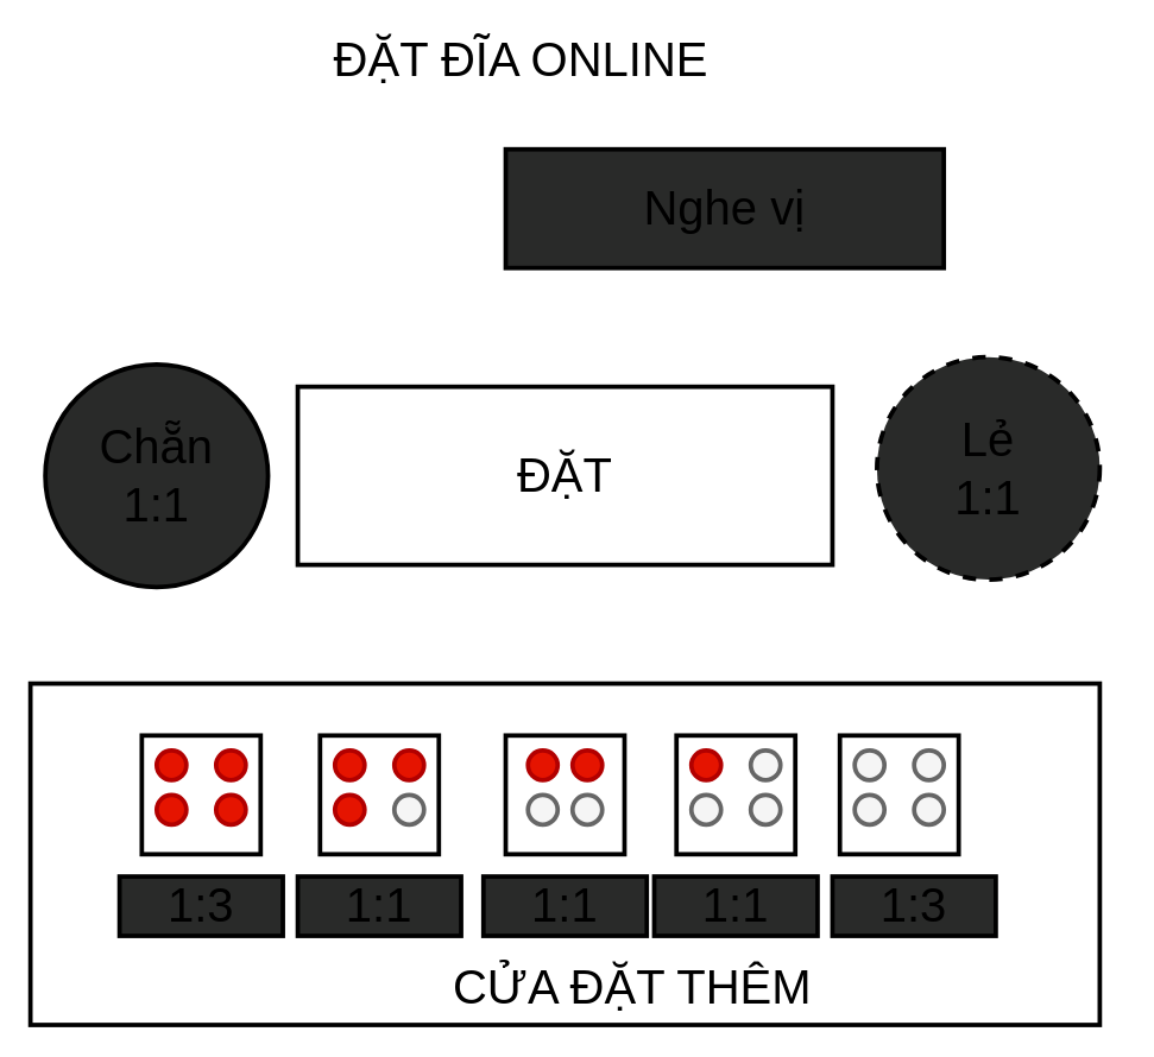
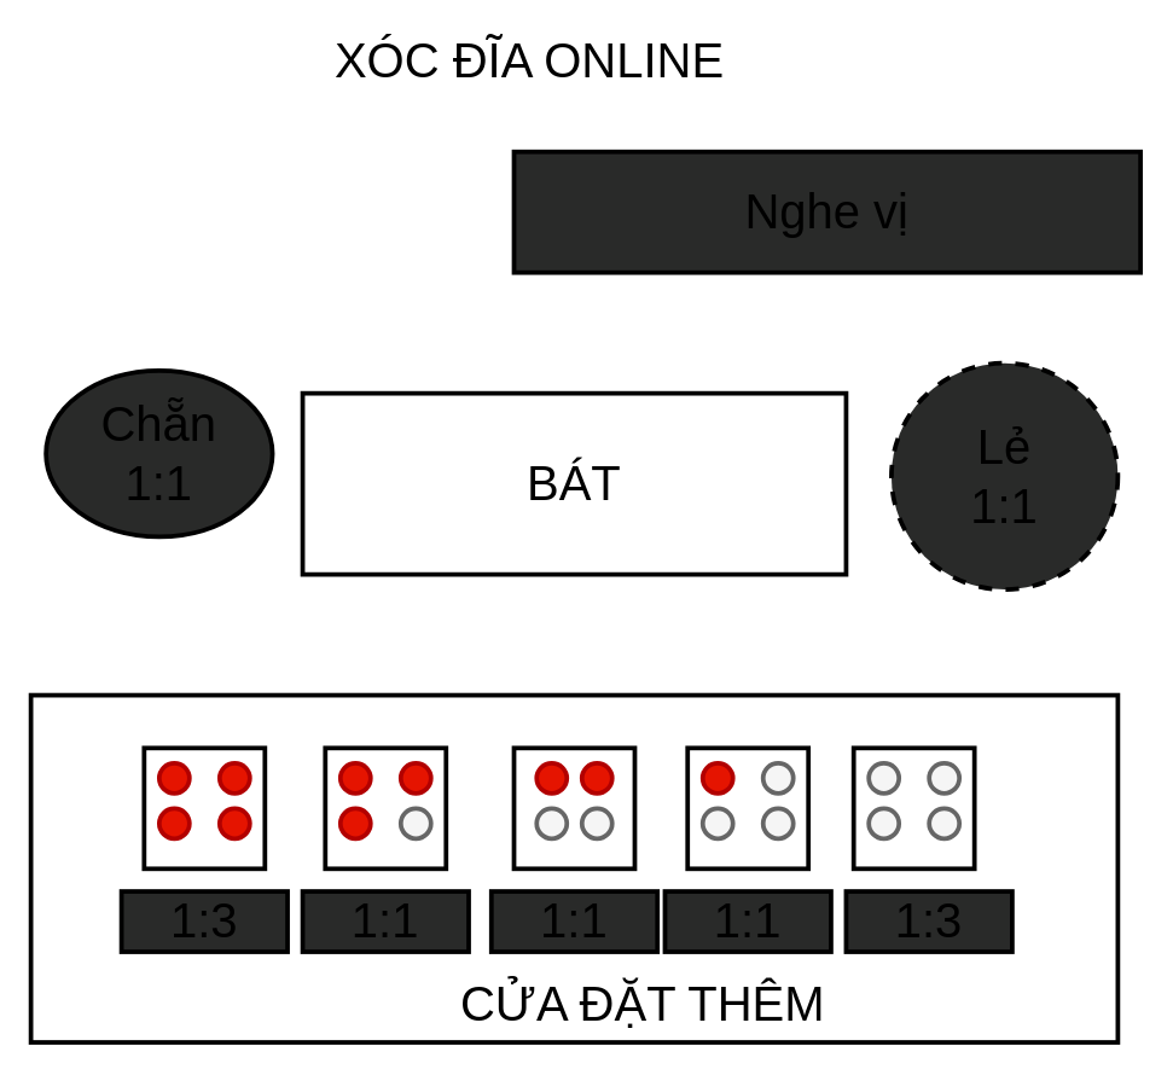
  <mxCell id="0" />
  <mxCell id="1" parent="0" />
- <mxCell id="2" value="&lt;span style=&quot;font-size: 32px&quot;&gt;ĐẶT&lt;/span&gt;" style="rounded=0;whiteSpace=wrap;html=1;strokeWidth=3;" vertex="1" parent="1"><mxGeometry x="200" y="260" width="360" height="120" as="geometry" /></mxCell>
+ <mxCell id="2" value="&lt;span style=&quot;font-size: 32px&quot;&gt;BÁT&lt;/span&gt;" style="rounded=0;whiteSpace=wrap;html=1;strokeWidth=3;" vertex="1" parent="1"><mxGeometry x="200" y="260" width="360" height="120" as="geometry" /></mxCell>
  <mxCell id="3" value="" style="rounded=0;whiteSpace=wrap;html=1;fontSize=32;strokeWidth=3;" vertex="1" parent="1"><mxGeometry x="20" y="460" width="720" height="230" as="geometry" /></mxCell>
  <mxCell id="4" value="" style="whiteSpace=wrap;html=1;aspect=fixed;fontSize=32;strokeWidth=3;" vertex="1" parent="1"><mxGeometry x="95" y="495" width="80" height="80" as="geometry" /></mxCell>
  <mxCell id="5" value="" style="whiteSpace=wrap;html=1;aspect=fixed;fontSize=32;strokeWidth=3;" vertex="1" parent="1"><mxGeometry x="215" y="495" width="80" height="80" as="geometry" /></mxCell>
  <mxCell id="6" value="" style="whiteSpace=wrap;html=1;aspect=fixed;fontSize=32;strokeWidth=3;" vertex="1" parent="1"><mxGeometry x="340" y="495" width="80" height="80" as="geometry" /></mxCell>
  <mxCell id="7" value="" style="whiteSpace=wrap;html=1;aspect=fixed;fontSize=32;strokeWidth=3;" vertex="1" parent="1"><mxGeometry x="455" y="495" width="80" height="80" as="geometry" /></mxCell>
  <mxCell id="8" value="" style="ellipse;whiteSpace=wrap;html=1;aspect=fixed;fontSize=32;strokeWidth=3;fillColor=#e51400;fontColor=#ffffff;strokeColor=#B20000;" vertex="1" parent="1"><mxGeometry x="105" y="505" width="20" height="20" as="geometry" /></mxCell>
  <mxCell id="9" value="" style="ellipse;whiteSpace=wrap;html=1;aspect=fixed;fontSize=32;strokeWidth=3;fillColor=#e51400;fontColor=#ffffff;strokeColor=#B20000;" vertex="1" parent="1"><mxGeometry x="145" y="505" width="20" height="20" as="geometry" /></mxCell>
  <mxCell id="10" value="" style="ellipse;whiteSpace=wrap;html=1;aspect=fixed;fontSize=32;strokeWidth=3;fillColor=#e51400;fontColor=#ffffff;strokeColor=#B20000;" vertex="1" parent="1"><mxGeometry x="105" y="535" width="20" height="20" as="geometry" /></mxCell>
  <mxCell id="11" value="" style="ellipse;whiteSpace=wrap;html=1;aspect=fixed;fontSize=32;strokeWidth=3;fillColor=#e51400;fontColor=#ffffff;strokeColor=#B20000;" vertex="1" parent="1"><mxGeometry x="145" y="535" width="20" height="20" as="geometry" /></mxCell>
  <mxCell id="12" value="" style="ellipse;whiteSpace=wrap;html=1;aspect=fixed;fontSize=32;strokeWidth=3;fillColor=#e51400;fontColor=#ffffff;strokeColor=#B20000;" vertex="1" parent="1"><mxGeometry x="225" y="505" width="20" height="20" as="geometry" /></mxCell>
  <mxCell id="13" value="" style="ellipse;whiteSpace=wrap;html=1;aspect=fixed;fontSize=32;strokeWidth=3;fillColor=#e51400;fontColor=#ffffff;strokeColor=#B20000;" vertex="1" parent="1"><mxGeometry x="265" y="505" width="20" height="20" as="geometry" /></mxCell>
  <mxCell id="14" value="" style="ellipse;whiteSpace=wrap;html=1;aspect=fixed;fontSize=32;strokeWidth=3;fillColor=#e51400;fontColor=#ffffff;strokeColor=#B20000;" vertex="1" parent="1"><mxGeometry x="225" y="535" width="20" height="20" as="geometry" /></mxCell>
  <mxCell id="15" value="" style="ellipse;whiteSpace=wrap;html=1;aspect=fixed;fontSize=32;strokeWidth=3;fillColor=#f5f5f5;fontColor=#333333;strokeColor=#666666;" vertex="1" parent="1"><mxGeometry x="265" y="535" width="20" height="20" as="geometry" /></mxCell>
  <mxCell id="16" value="" style="ellipse;whiteSpace=wrap;html=1;aspect=fixed;fontSize=32;strokeWidth=3;fillColor=#f5f5f5;fontColor=#333333;strokeColor=#666666;" vertex="1" parent="1"><mxGeometry x="505" y="505" width="20" height="20" as="geometry" /></mxCell>
  <mxCell id="17" value="" style="ellipse;whiteSpace=wrap;html=1;aspect=fixed;fontSize=32;strokeWidth=3;fillColor=#f5f5f5;fontColor=#333333;strokeColor=#666666;" vertex="1" parent="1"><mxGeometry x="355" y="535" width="20" height="20" as="geometry" /></mxCell>
  <mxCell id="18" value="" style="ellipse;whiteSpace=wrap;html=1;aspect=fixed;fontSize=32;strokeWidth=3;fillColor=#f5f5f5;fontColor=#333333;strokeColor=#666666;" vertex="1" parent="1"><mxGeometry x="385" y="535" width="20" height="20" as="geometry" /></mxCell>
  <mxCell id="19" value="" style="ellipse;whiteSpace=wrap;html=1;aspect=fixed;fontSize=32;strokeWidth=3;fillColor=#e51400;fontColor=#ffffff;strokeColor=#B20000;" vertex="1" parent="1"><mxGeometry x="355" y="505" width="20" height="20" as="geometry" /></mxCell>
  <mxCell id="20" value="" style="whiteSpace=wrap;html=1;aspect=fixed;fontSize=32;strokeWidth=3;" vertex="1" parent="1"><mxGeometry x="565" y="495" width="80" height="80" as="geometry" /></mxCell>
  <mxCell id="21" value="" style="ellipse;whiteSpace=wrap;html=1;aspect=fixed;fontSize=32;strokeWidth=3;fillColor=#f5f5f5;fontColor=#333333;strokeColor=#666666;" vertex="1" parent="1"><mxGeometry x="575" y="505" width="20" height="20" as="geometry" /></mxCell>
  <mxCell id="22" value="" style="ellipse;whiteSpace=wrap;html=1;aspect=fixed;fontSize=32;strokeWidth=3;fillColor=#f5f5f5;fontColor=#333333;strokeColor=#666666;" vertex="1" parent="1"><mxGeometry x="575" y="535" width="20" height="20" as="geometry" /></mxCell>
  <mxCell id="23" value="" style="ellipse;whiteSpace=wrap;html=1;aspect=fixed;fontSize=32;strokeWidth=3;fillColor=#f5f5f5;fontColor=#333333;strokeColor=#666666;" vertex="1" parent="1"><mxGeometry x="615" y="505" width="20" height="20" as="geometry" /></mxCell>
  <mxCell id="24" value="" style="ellipse;whiteSpace=wrap;html=1;aspect=fixed;fontSize=32;strokeWidth=3;fillColor=#f5f5f5;fontColor=#333333;strokeColor=#666666;" vertex="1" parent="1"><mxGeometry x="615" y="535" width="20" height="20" as="geometry" /></mxCell>
  <mxCell id="25" value="" style="ellipse;whiteSpace=wrap;html=1;aspect=fixed;fontSize=32;strokeWidth=3;fillColor=#f5f5f5;fontColor=#333333;strokeColor=#666666;" vertex="1" parent="1"><mxGeometry x="465" y="535" width="20" height="20" as="geometry" /></mxCell>
  <mxCell id="26" value="" style="ellipse;whiteSpace=wrap;html=1;aspect=fixed;fontSize=32;strokeWidth=3;fillColor=#f5f5f5;fontColor=#333333;strokeColor=#666666;" vertex="1" parent="1"><mxGeometry x="505" y="535" width="20" height="20" as="geometry" /></mxCell>
  <mxCell id="27" value="" style="ellipse;whiteSpace=wrap;html=1;aspect=fixed;fontSize=32;strokeWidth=3;fillColor=#e51400;fontColor=#ffffff;strokeColor=#B20000;" vertex="1" parent="1"><mxGeometry x="385" y="505" width="20" height="20" as="geometry" /></mxCell>
  <mxCell id="28" value="" style="ellipse;whiteSpace=wrap;html=1;aspect=fixed;fontSize=32;strokeWidth=3;fillColor=#e51400;fontColor=#ffffff;strokeColor=#B20000;" vertex="1" parent="1"><mxGeometry x="465" y="505" width="20" height="20" as="geometry" /></mxCell>
- <mxCell id="29" value="Nghe vị" style="rounded=0;whiteSpace=wrap;html=1;fontSize=32;strokeWidth=3;fillColor=#292A29;" vertex="1" parent="1"><mxGeometry x="340" y="100" width="295" height="80" as="geometry" /></mxCell>
- <mxCell id="30" value="Chẵn&lt;br&gt;1:1" style="ellipse;whiteSpace=wrap;html=1;aspect=fixed;fontSize=32;strokeWidth=3;fillColor=#292A29;" vertex="1" parent="1"><mxGeometry x="30" y="245" width="150" height="150" as="geometry" /></mxCell>
+ <mxCell id="29" value="Nghe vị" style="rounded=0;whiteSpace=wrap;html=1;fontSize=32;strokeWidth=3;fillColor=#292A29;" vertex="1" parent="1"><mxGeometry x="340" y="100" width="415" height="80" as="geometry" /></mxCell>
+ <mxCell id="30" value="Chẵn&lt;br&gt;1:1" style="ellipse;whiteSpace=wrap;html=1;aspect=fixed;fontSize=32;strokeWidth=3;fillColor=#292A29;" vertex="1" parent="1"><mxGeometry x="30" y="245" width="150" height="110" as="geometry" /></mxCell>
  <mxCell id="31" value="Lẻ&lt;br&gt;1:1" style="ellipse;whiteSpace=wrap;html=1;aspect=fixed;fontSize=32;strokeWidth=3;fillColor=#292A29;dashed=1;" vertex="1" parent="1"><mxGeometry x="590" y="240" width="150" height="150" as="geometry" /></mxCell>
  <mxCell id="32" value="1:3" style="rounded=0;whiteSpace=wrap;html=1;fontSize=32;strokeWidth=3;fillColor=#292A29;" vertex="1" parent="1"><mxGeometry x="80" y="590" width="110" height="40" as="geometry" /></mxCell>
  <mxCell id="33" value="1:3" style="rounded=0;whiteSpace=wrap;html=1;fontSize=32;strokeWidth=3;fillColor=#292A29;" vertex="1" parent="1"><mxGeometry x="560" y="590" width="110" height="40" as="geometry" /></mxCell>
  <mxCell id="34" value="1:1" style="rounded=0;whiteSpace=wrap;html=1;fontSize=32;strokeWidth=3;fillColor=#292A29;" vertex="1" parent="1"><mxGeometry x="200" y="590" width="110" height="40" as="geometry" /></mxCell>
  <mxCell id="35" value="1:1" style="rounded=0;whiteSpace=wrap;html=1;fontSize=32;strokeWidth=3;fillColor=#292A29;" vertex="1" parent="1"><mxGeometry x="325" y="590" width="110" height="40" as="geometry" /></mxCell>
  <mxCell id="36" value="1:1" style="rounded=0;whiteSpace=wrap;html=1;fontSize=32;strokeWidth=3;fillColor=#292A29;" vertex="1" parent="1"><mxGeometry x="440" y="590" width="110" height="40" as="geometry" /></mxCell>
- <mxCell id="37" value="ĐẶT ĐĨA ONLINE" style="text;html=1;align=center;verticalAlign=middle;resizable=0;points=[];autosize=1;strokeColor=none;fillColor=none;fontSize=32;" vertex="1" parent="1"><mxGeometry x="215" y="20" width="270" height="40" as="geometry" /></mxCell>
+ <mxCell id="37" value="XÓC ĐĨA ONLINE" style="text;html=1;align=center;verticalAlign=middle;resizable=0;points=[];autosize=1;strokeColor=none;fillColor=none;fontSize=32;" vertex="1" parent="1"><mxGeometry x="215" y="20" width="270" height="40" as="geometry" /></mxCell>
  <mxCell id="38" value="CỬA ĐẶT THÊM" style="text;html=1;align=center;verticalAlign=middle;resizable=0;points=[];autosize=1;strokeColor=none;fillColor=none;fontSize=32;" vertex="1" parent="1"><mxGeometry x="295" y="645" width="260" height="40" as="geometry" /></mxCell>
